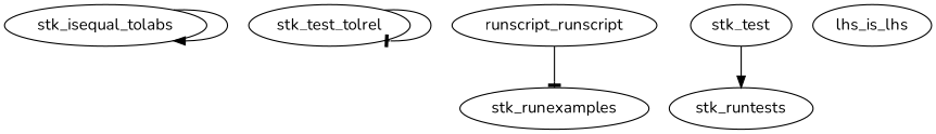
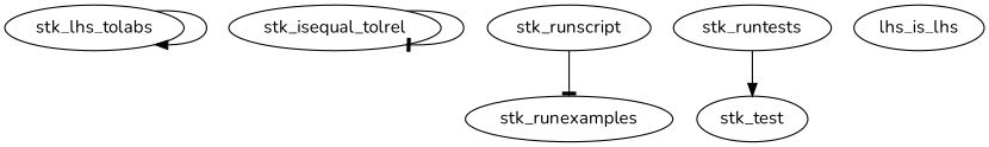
  digraph {
    fontname=Nunito
    node [fontname=Nunito]
    edge [arrowhead=normal fontname=Nunito]
-   stk_isequal_tolabs
-   stk_isequal_tolrel [label=stk_test_tolrel]
-   stk_runscript [label=runscript_runscript]
+   stk_isequal_tolabs [label=stk_lhs_tolabs]
+   stk_isequal_tolrel
+   stk_runscript
    stk_runexamples
    stk_runtests
    stk_test
    n7 [label=lhs_is_lhs]
    stk_isequal_tolabs -> stk_isequal_tolabs
    stk_isequal_tolrel -> stk_isequal_tolrel [arrowhead=tee]
    stk_runscript -> stk_runexamples [arrowhead=tee]
-   stk_test -> stk_runtests
+   stk_runtests -> stk_test
  }
